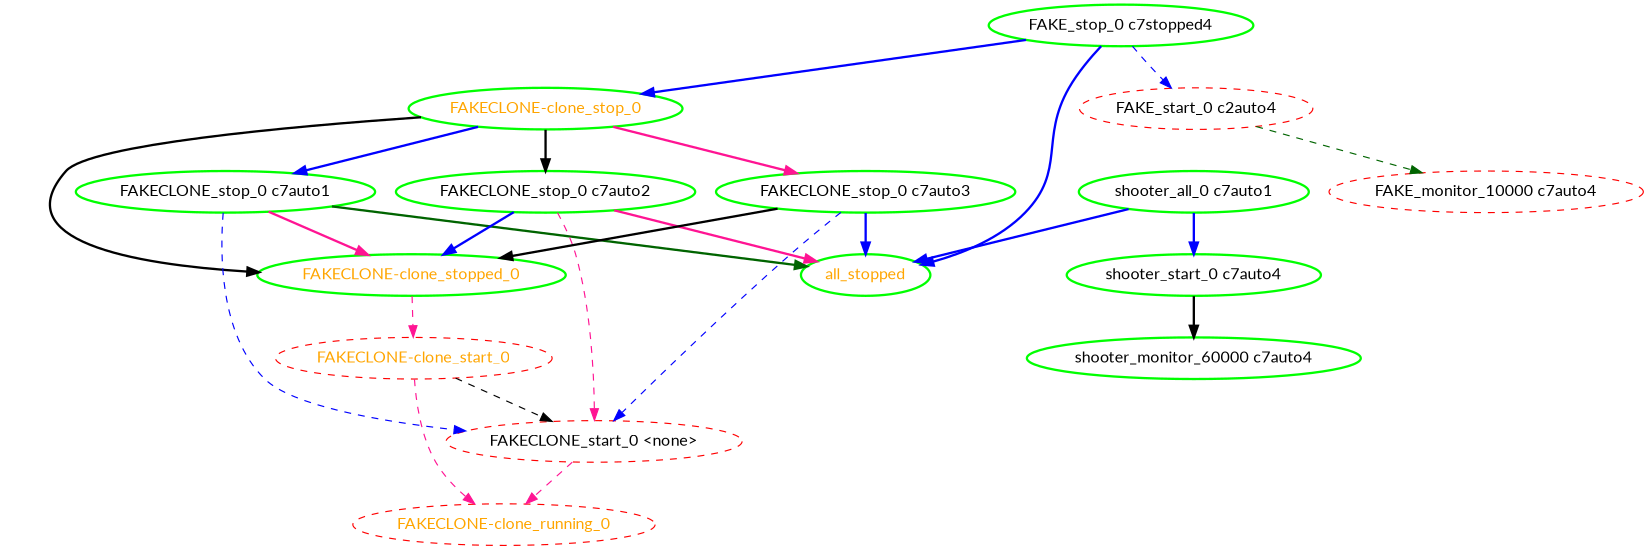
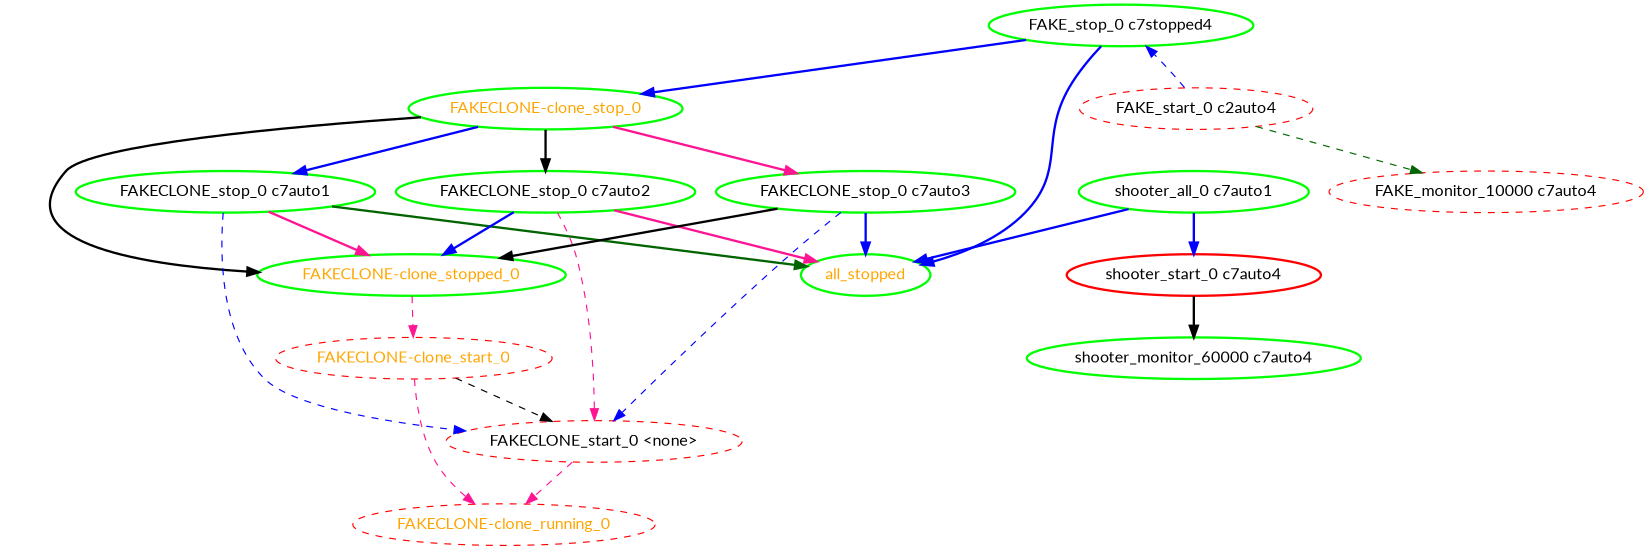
  digraph {
    fontname=Lato
    node [color=green fontcolor=black fontname=Lato style=bold]
    edge [color=blue fontname=Lato style=bold]
    "FAKECLONE-clone_running_0" [color=red fontcolor=orange style=dashed]
    "FAKECLONE-clone_start_0" [color=red fontcolor=orange style=dashed]
    "FAKECLONE_start_0 <none>" [color=red style=dashed]
    "FAKECLONE-clone_stop_0" [fontcolor=orange]
    "FAKECLONE-clone_stopped_0" [fontcolor=orange]
    "FAKECLONE_stop_0 c7auto1"
    "FAKECLONE_stop_0 c7auto2"
    "FAKECLONE_stop_0 c7auto3"
    all_stopped [fontcolor=orange]
    "FAKE_monitor_10000 c7auto4" [color=red style=dashed]
    n11 [color=red label="FAKE_start_0 c2auto4" style=dashed]
    n12 [label="FAKE_stop_0 c7stopped4"]
-   "shooter_start_0 c7auto4"
+   "shooter_start_0 c7auto4" [color=red]
    "shooter_monitor_60000 c7auto4"
    n15 [label="shooter_all_0 c7auto1"]
    "FAKECLONE-clone_start_0" -> "FAKECLONE-clone_running_0" [color=deeppink style=dashed]
    "FAKECLONE-clone_start_0" -> "FAKECLONE_start_0 <none>" [color=black style=dashed]
    "FAKECLONE_start_0 <none>" -> "FAKECLONE-clone_running_0" [color=deeppink style=dashed]
    "FAKECLONE-clone_stop_0" -> "FAKECLONE-clone_stopped_0" [color=black]
    "FAKECLONE-clone_stop_0" -> "FAKECLONE_stop_0 c7auto1"
    "FAKECLONE-clone_stop_0" -> "FAKECLONE_stop_0 c7auto2" [color=black]
    "FAKECLONE-clone_stop_0" -> "FAKECLONE_stop_0 c7auto3" [color=deeppink]
    "FAKECLONE-clone_stopped_0" -> "FAKECLONE-clone_start_0" [color=deeppink style=dashed]
    "FAKECLONE_stop_0 c7auto1" -> "FAKECLONE_start_0 <none>" [style=dashed]
    "FAKECLONE_stop_0 c7auto1" -> "FAKECLONE-clone_stopped_0" [color=deeppink]
    "FAKECLONE_stop_0 c7auto1" -> all_stopped [color=darkgreen]
    "FAKECLONE_stop_0 c7auto2" -> "FAKECLONE_start_0 <none>" [color=deeppink style=dashed]
    "FAKECLONE_stop_0 c7auto2" -> "FAKECLONE-clone_stopped_0"
    "FAKECLONE_stop_0 c7auto2" -> all_stopped [color=deeppink]
    "FAKECLONE_stop_0 c7auto3" -> "FAKECLONE_start_0 <none>" [style=dashed]
    "FAKECLONE_stop_0 c7auto3" -> "FAKECLONE-clone_stopped_0" [color=black]
    "FAKECLONE_stop_0 c7auto3" -> all_stopped
    n11 -> "FAKE_monitor_10000 c7auto4" [color=darkgreen style=dashed]
    n12 -> "FAKECLONE-clone_stop_0"
    n12 -> all_stopped
-   n12 -> n11 [style=dashed]
+   n11 -> n12 [style=dashed]
    "shooter_start_0 c7auto4" -> "shooter_monitor_60000 c7auto4" [color=black]
    n15 -> all_stopped
    n15 -> "shooter_start_0 c7auto4"
  }
